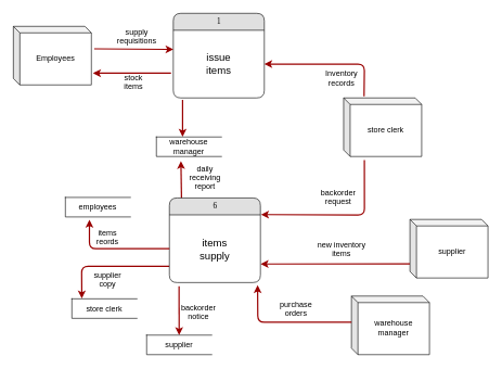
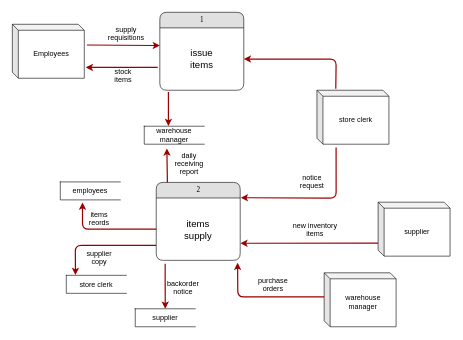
  <mxCell id="0" />
  <mxCell id="1" parent="0" />
  <mxCell id="2" value="1" style="swimlane;html=1;fontStyle=0;childLayout=stackLayout;horizontal=1;startSize=26;fillColor=#e0e0e0;horizontalStack=0;resizeParent=1;resizeLast=0;collapsible=1;marginBottom=0;swimlaneFillColor=#ffffff;align=center;rounded=1;shadow=0;comic=0;labelBackgroundColor=none;strokeWidth=1;fontFamily=Verdana;fontSize=12" vertex="1" parent="1"><mxGeometry x="266" y="20" width="140" height="130" as="geometry" /></mxCell>
  <mxCell id="3" value="issue&lt;br style=&quot;font-size: 16px;&quot;&gt;items" style="text;html=1;strokeColor=none;fillColor=none;spacingLeft=4;spacingRight=4;whiteSpace=wrap;overflow=hidden;rotatable=0;points=[[0,0.5],[1,0.5]];portConstraint=eastwest;align=center;verticalAlign=middle;fontSize=16;" vertex="1" parent="2"><mxGeometry y="26" width="140" height="104" as="geometry" /></mxCell>
  <mxCell id="4" value="Employees" style="shape=cube;whiteSpace=wrap;html=1;boundedLbl=1;backgroundOutline=1;darkOpacity=0.05;darkOpacity2=0.1;size=10;" vertex="1" parent="1"><mxGeometry x="20" y="40" width="120" height="90" as="geometry" /></mxCell>
  <mxCell id="5" value="store clerk" style="shape=cube;whiteSpace=wrap;html=1;boundedLbl=1;backgroundOutline=1;darkOpacity=0.05;darkOpacity2=0.1;size=10;" vertex="1" parent="1"><mxGeometry x="528" y="150" width="120" height="90" as="geometry" /></mxCell>
  <mxCell id="6" value="supplier" style="shape=cube;whiteSpace=wrap;html=1;boundedLbl=1;backgroundOutline=1;darkOpacity=0.05;darkOpacity2=0.1;size=10;" vertex="1" parent="1"><mxGeometry x="630" y="336.67" width="120" height="90" as="geometry" /></mxCell>
  <mxCell id="7" value="warehouse manager" style="shape=cube;whiteSpace=wrap;html=1;boundedLbl=1;backgroundOutline=1;darkOpacity=0.05;darkOpacity2=0.1;size=10;" vertex="1" parent="1"><mxGeometry x="540" y="454.44" width="120" height="90" as="geometry" /></mxCell>
  <mxCell id="8" value="" style="edgeStyle=none;noEdgeStyle=1;strokeColor=#990000;strokeWidth=2;entryX=0.001;entryY=0.283;entryDx=0;entryDy=0;exitX=1.036;exitY=0.384;exitDx=0;exitDy=0;exitPerimeter=0;entryPerimeter=0;" edge="1" parent="1" source="4" target="3"><mxGeometry width="100" height="100" relative="1" as="geometry"><mxPoint x="160" y="98" as="sourcePoint" /><mxPoint x="190" y="100" as="targetPoint" /></mxGeometry></mxCell>
  <mxCell id="9" value="supply&#10;requisitions" style="text;spacingTop=-5;align=center" vertex="1" parent="1"><mxGeometry x="195" y="40" width="30" height="20" as="geometry" /></mxCell>
  <mxCell id="10" value="" style="edgeStyle=none;noEdgeStyle=1;strokeColor=#990000;strokeWidth=2;exitX=0;exitY=0.76;exitDx=0;exitDy=0;exitPerimeter=0;entryX=0.153;entryY=-0.017;entryDx=0;entryDy=0;entryPerimeter=0;" edge="1" parent="1" source="28" target="24"><mxGeometry width="100" height="100" relative="1" as="geometry"><mxPoint x="620" y="368.67" as="sourcePoint" /><mxPoint x="697" y="328.67" as="targetPoint" /><Array as="points"><mxPoint x="125" y="408.67" /></Array></mxGeometry></mxCell>
  <mxCell id="11" value="supplier&#10;copy" style="text;spacingTop=-5;align=center" vertex="1" parent="1"><mxGeometry x="150" y="413.67" width="30" height="20" as="geometry" /></mxCell>
  <mxCell id="12" value="" style="edgeStyle=none;noEdgeStyle=1;strokeColor=#990000;strokeWidth=2;entryX=1;entryY=0.5;entryDx=0;entryDy=0;exitX=0.262;exitY=-0.028;exitDx=0;exitDy=0;exitPerimeter=0;" edge="1" parent="1" source="5" target="3"><mxGeometry width="100" height="100" relative="1" as="geometry"><mxPoint x="440" y="140" as="sourcePoint" /><mxPoint x="520" y="140" as="targetPoint" /><Array as="points"><mxPoint x="560" y="98" /></Array></mxGeometry></mxCell>
- <mxCell id="13" value="Inventory &#10;records" style="text;spacingTop=-5;align=center" vertex="1" parent="1"><mxGeometry x="510" y="104" width="30" height="20" as="geometry" /></mxCell>
  <mxCell id="14" value="" style="edgeStyle=none;noEdgeStyle=1;strokeColor=#990000;strokeWidth=2;entryX=1.007;entryY=-0.004;entryDx=0;entryDy=0;entryPerimeter=0;exitX=0.266;exitY=1.06;exitDx=0;exitDy=0;exitPerimeter=0;" edge="1" parent="1" source="5" target="28"><mxGeometry width="100" height="100" relative="1" as="geometry"><mxPoint x="150" y="300" as="sourcePoint" /><mxPoint x="230" y="300" as="targetPoint" /><Array as="points"><mxPoint x="560" y="330" /></Array></mxGeometry></mxCell>
  <mxCell id="15" value="stock&#10;items" style="text;spacingTop=-5;align=center" vertex="1" parent="1"><mxGeometry x="190" y="110" width="30" height="40" as="geometry" /></mxCell>
  <mxCell id="16" value="" style="edgeStyle=none;noEdgeStyle=1;strokeColor=#990000;strokeWidth=2;entryX=0.969;entryY=1.038;entryDx=0;entryDy=0;entryPerimeter=0;exitX=0;exitY=0;exitDx=0;exitDy=40;exitPerimeter=0;" edge="1" parent="1" source="7" target="28"><mxGeometry width="100" height="100" relative="1" as="geometry"><mxPoint x="470" y="559.04" as="sourcePoint" /><mxPoint x="550" y="559.04" as="targetPoint" /><Array as="points"><mxPoint x="396" y="494.67" /></Array></mxGeometry></mxCell>
  <mxCell id="17" value="purchase&#10;orders" style="text;spacingTop=-5;align=center" vertex="1" parent="1"><mxGeometry x="440" y="458.67" width="30" height="20" as="geometry" /></mxCell>
  <mxCell id="18" value="" style="edgeStyle=none;noEdgeStyle=1;strokeColor=#990000;strokeWidth=2;exitX=-0.001;exitY=0.759;exitDx=0;exitDy=0;exitPerimeter=0;entryX=1.002;entryY=0.726;entryDx=0;entryDy=0;entryPerimeter=0;" edge="1" parent="1" source="6" target="28"><mxGeometry width="100" height="100" relative="1" as="geometry"><mxPoint x="531.56" y="405.22" as="sourcePoint" /><mxPoint x="400" y="404.996" as="targetPoint" /></mxGeometry></mxCell>
  <mxCell id="19" value="new inventory&#10;items" style="text;spacingTop=-5;align=center" vertex="1" parent="1"><mxGeometry x="510" y="366.67" width="30" height="20" as="geometry" /></mxCell>
  <mxCell id="20" value="" style="edgeStyle=none;noEdgeStyle=1;strokeColor=#990000;strokeWidth=2;exitX=0.102;exitY=1.027;exitDx=0;exitDy=0;exitPerimeter=0;entryX=0.403;entryY=-0.011;entryDx=0;entryDy=0;entryPerimeter=0;" edge="1" parent="1" source="3" target="26"><mxGeometry width="100" height="100" relative="1" as="geometry"><mxPoint x="190" y="280" as="sourcePoint" /><mxPoint x="270" y="280" as="targetPoint" /></mxGeometry></mxCell>
  <mxCell id="21" value="daily &#10;receiving&#10;report" style="text;spacingTop=-5;align=center" vertex="1" parent="1"><mxGeometry x="300" y="250" width="30" height="20" as="geometry" /></mxCell>
  <mxCell id="22" value="" style="edgeStyle=none;noEdgeStyle=1;strokeColor=#990000;strokeWidth=2;entryX=0.377;entryY=1.233;entryDx=0;entryDy=0;exitX=0.133;exitY=0.002;exitDx=0;exitDy=0;exitPerimeter=0;entryPerimeter=0;" edge="1" parent="1" source="27" target="26"><mxGeometry width="100" height="100" relative="1" as="geometry"><mxPoint x="355" y="300" as="sourcePoint" /><mxPoint x="354" y="280" as="targetPoint" /></mxGeometry></mxCell>
  <mxCell id="23" value="employees" style="html=1;dashed=0;whiteSpace=wrap;shape=partialRectangle;right=0;" vertex="1" parent="1"><mxGeometry x="100" y="302.87" width="100" height="30" as="geometry" /></mxCell>
  <mxCell id="24" value="store clerk" style="html=1;dashed=0;whiteSpace=wrap;shape=partialRectangle;right=0;" vertex="1" parent="1"><mxGeometry x="110" y="458.67" width="100" height="30" as="geometry" /></mxCell>
  <mxCell id="25" value="supplier" style="html=1;dashed=0;whiteSpace=wrap;shape=partialRectangle;right=0;" vertex="1" parent="1"><mxGeometry x="225" y="514.44" width="100" height="30" as="geometry" /></mxCell>
  <mxCell id="26" value="warehouse manager" style="html=1;dashed=0;whiteSpace=wrap;shape=partialRectangle;right=0;" vertex="1" parent="1"><mxGeometry x="240" y="210" width="100" height="30" as="geometry" /></mxCell>
- <mxCell id="27" value="6" style="swimlane;html=1;fontStyle=0;childLayout=stackLayout;horizontal=1;startSize=26;fillColor=#e0e0e0;horizontalStack=0;resizeParent=1;resizeLast=0;collapsible=1;marginBottom=0;swimlaneFillColor=#ffffff;align=center;rounded=1;shadow=0;comic=0;labelBackgroundColor=none;strokeWidth=1;fontFamily=Verdana;fontSize=12" vertex="1" parent="1"><mxGeometry x="260" y="303.67" width="140" height="130" as="geometry" /></mxCell>
+ <mxCell id="27" value="2" style="swimlane;html=1;fontStyle=0;childLayout=stackLayout;horizontal=1;startSize=26;fillColor=#e0e0e0;horizontalStack=0;resizeParent=1;resizeLast=0;collapsible=1;marginBottom=0;swimlaneFillColor=#ffffff;align=center;rounded=1;shadow=0;comic=0;labelBackgroundColor=none;strokeWidth=1;fontFamily=Verdana;fontSize=12" vertex="1" parent="1"><mxGeometry x="260" y="303.67" width="140" height="130" as="geometry" /></mxCell>
  <mxCell id="28" value="items&lt;br&gt;supply" style="text;html=1;strokeColor=none;fillColor=none;spacingLeft=4;spacingRight=4;whiteSpace=wrap;overflow=hidden;rotatable=0;points=[[0,0.5],[1,0.5]];portConstraint=eastwest;align=center;verticalAlign=middle;fontSize=16;" vertex="1" parent="27"><mxGeometry y="26" width="140" height="104" as="geometry" /></mxCell>
  <mxCell id="29" value="" style="edgeStyle=none;noEdgeStyle=1;strokeColor=#990000;strokeWidth=2;entryX=0.37;entryY=1.145;entryDx=0;entryDy=0;entryPerimeter=0;exitX=0;exitY=0.5;exitDx=0;exitDy=0;" edge="1" parent="1" source="28" target="23"><mxGeometry width="100" height="100" relative="1" as="geometry"><mxPoint x="344" y="256.67" as="sourcePoint" /><mxPoint x="220" y="258.67" as="targetPoint" /><Array as="points"><mxPoint x="137" y="381.67" /></Array></mxGeometry></mxCell>
  <mxCell id="30" value="items&#10;reords" style="text;spacingTop=-5;align=center" vertex="1" parent="1"><mxGeometry x="150" y="348.67" width="30" height="20" as="geometry" /></mxCell>
  <mxCell id="31" value="" style="edgeStyle=none;noEdgeStyle=1;strokeColor=#990000;strokeWidth=2;entryX=0.5;entryY=0;entryDx=0;entryDy=0;exitX=0.106;exitY=1.056;exitDx=0;exitDy=0;exitPerimeter=0;" edge="1" parent="1" source="28" target="25"><mxGeometry width="100" height="100" relative="1" as="geometry"><mxPoint x="660" y="393.27" as="sourcePoint" /><mxPoint x="740" y="393.27" as="targetPoint" /></mxGeometry></mxCell>
  <mxCell id="32" value="backorder &#10;notice" style="text;spacingTop=-5;align=center" vertex="1" parent="1"><mxGeometry x="290" y="463.67" width="30" height="20" as="geometry" /></mxCell>
- <mxCell id="33" value="backorder &#10;request" style="text;spacingTop=-5;align=center" vertex="1" parent="1"><mxGeometry x="505" y="287" width="30" height="10" as="geometry" /></mxCell>
+ <mxCell id="33" value="notice &#10;request" style="text;spacingTop=-5;align=center" vertex="1" parent="1"><mxGeometry x="505" y="287" width="30" height="10" as="geometry" /></mxCell>
  <mxCell id="34" value="" style="edgeStyle=none;noEdgeStyle=1;strokeColor=#990000;strokeWidth=2;exitX=-0.025;exitY=0.634;exitDx=0;exitDy=0;exitPerimeter=0;entryX=1.021;entryY=0.799;entryDx=0;entryDy=0;entryPerimeter=0;" edge="1" parent="1" source="3" target="4"><mxGeometry width="100" height="100" relative="1" as="geometry"><mxPoint x="640" y="415" as="sourcePoint" /><mxPoint x="410" y="415" as="targetPoint" /></mxGeometry></mxCell>
